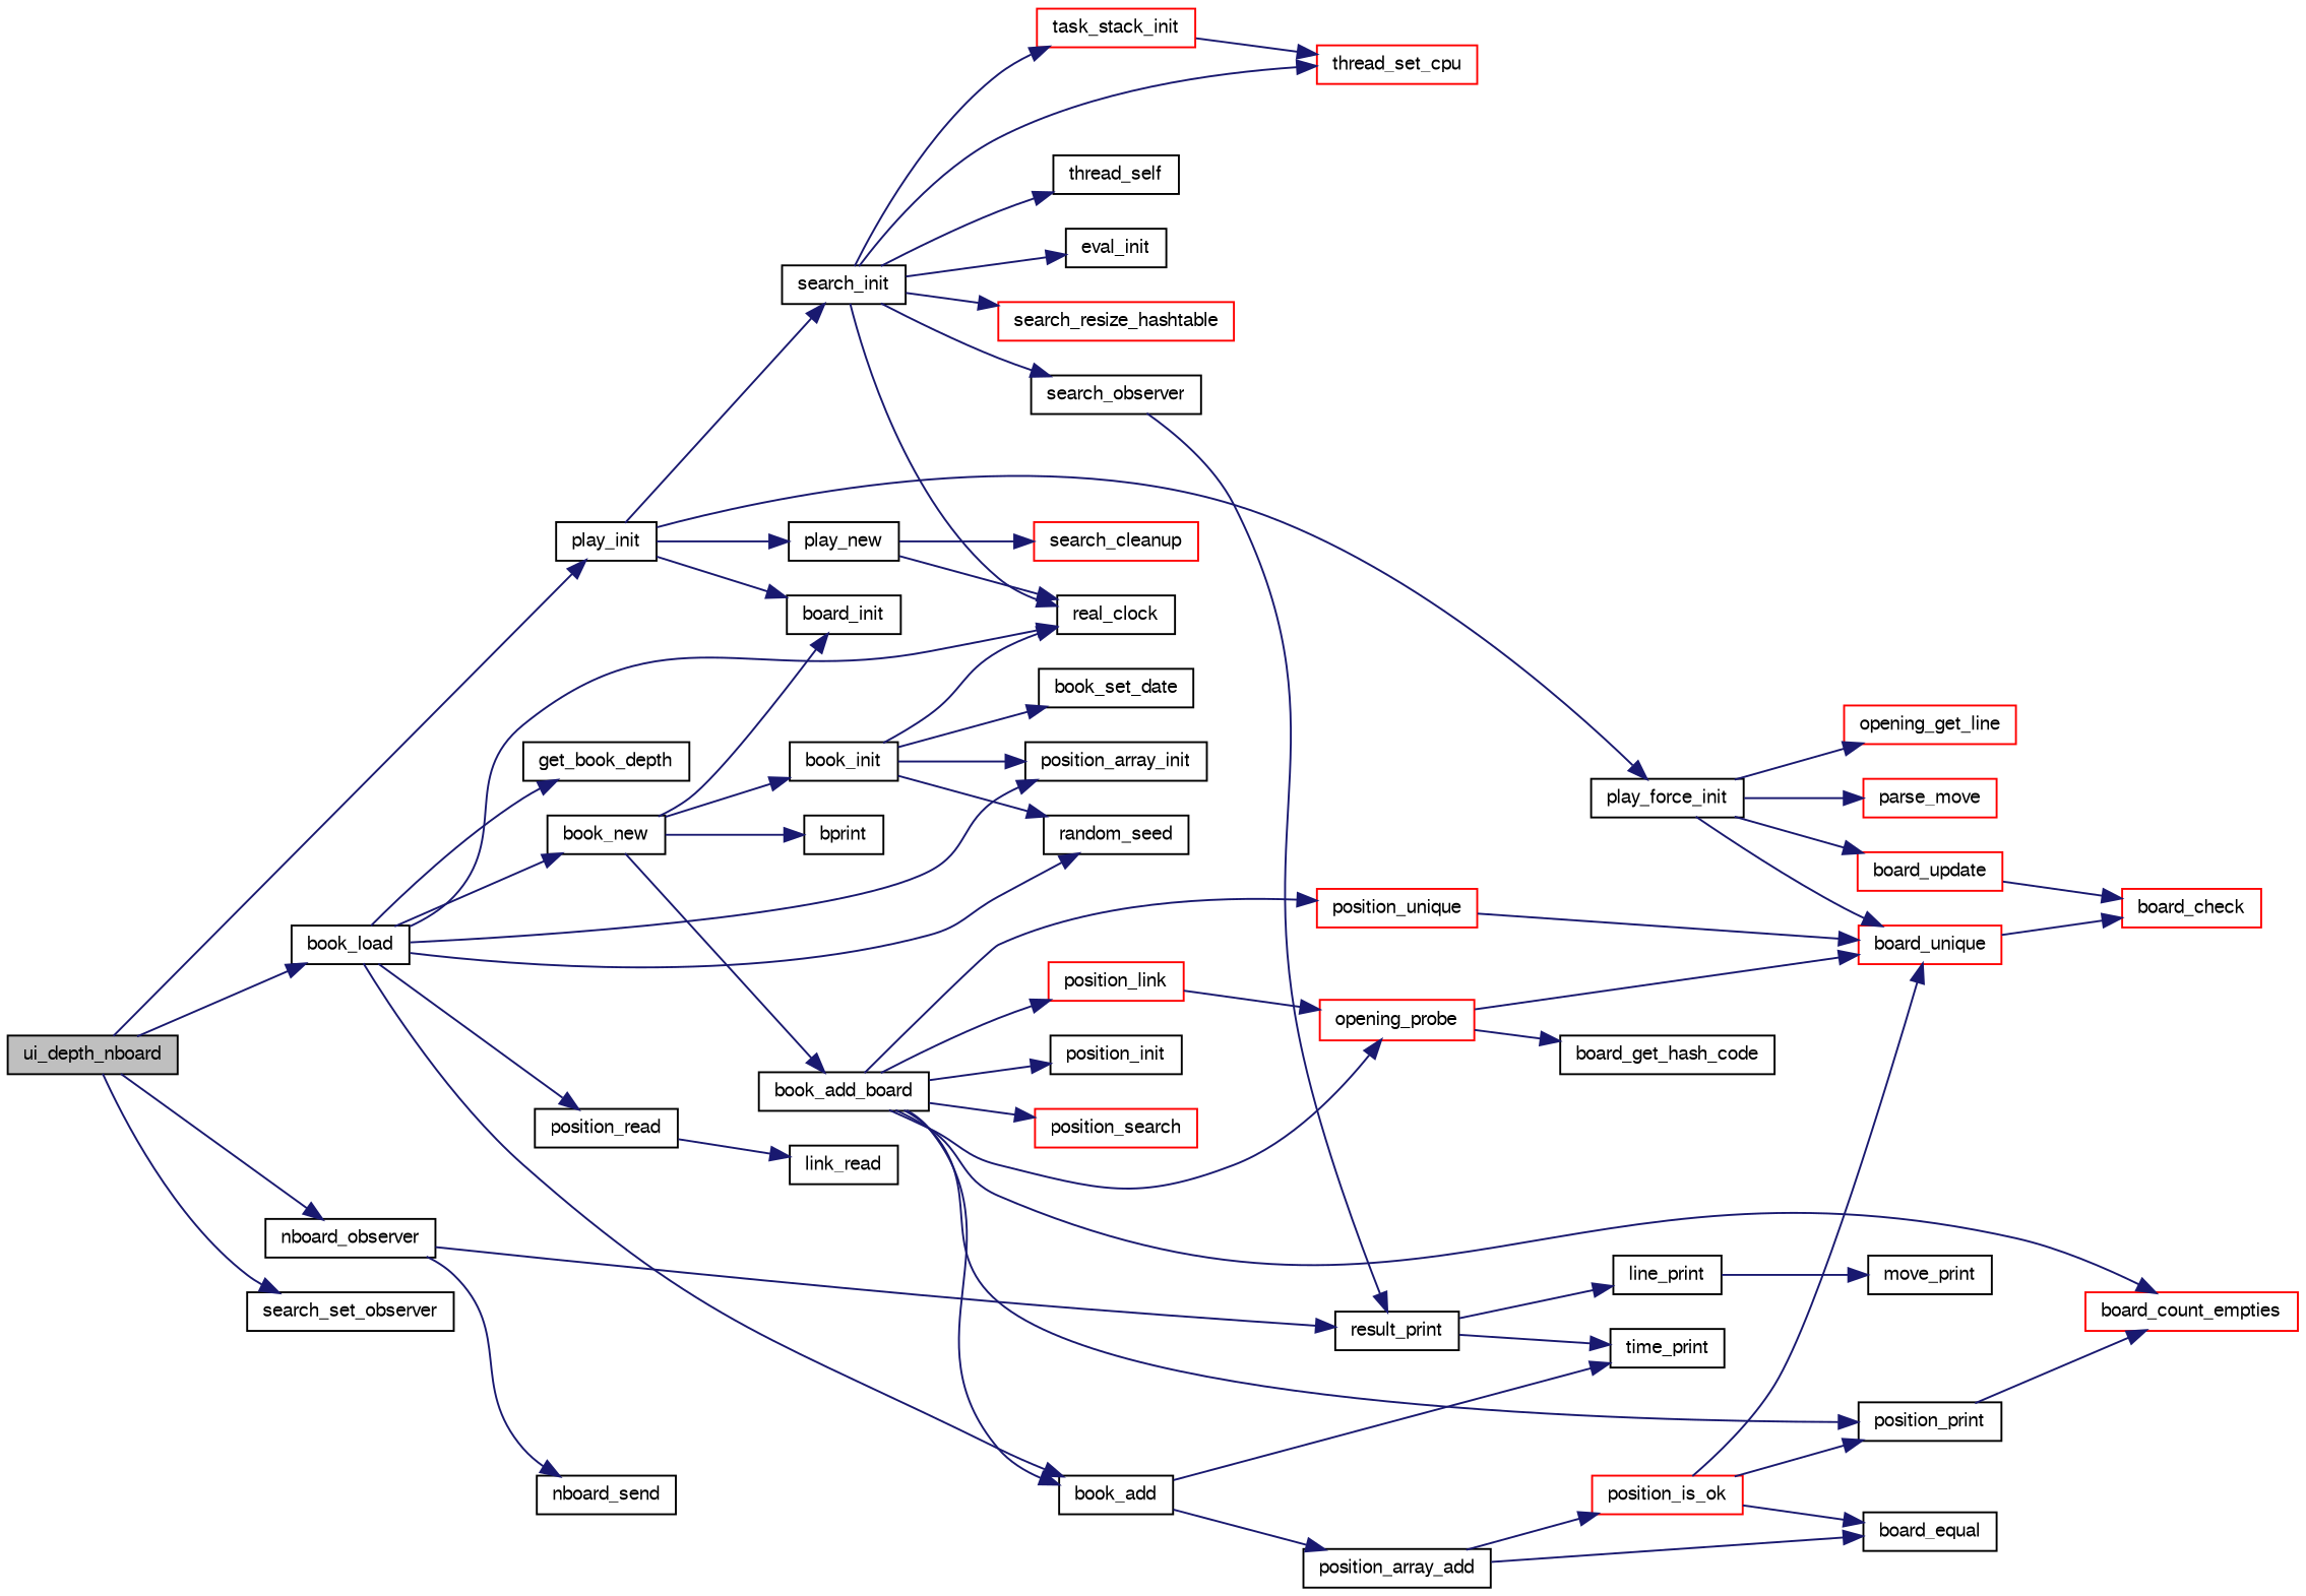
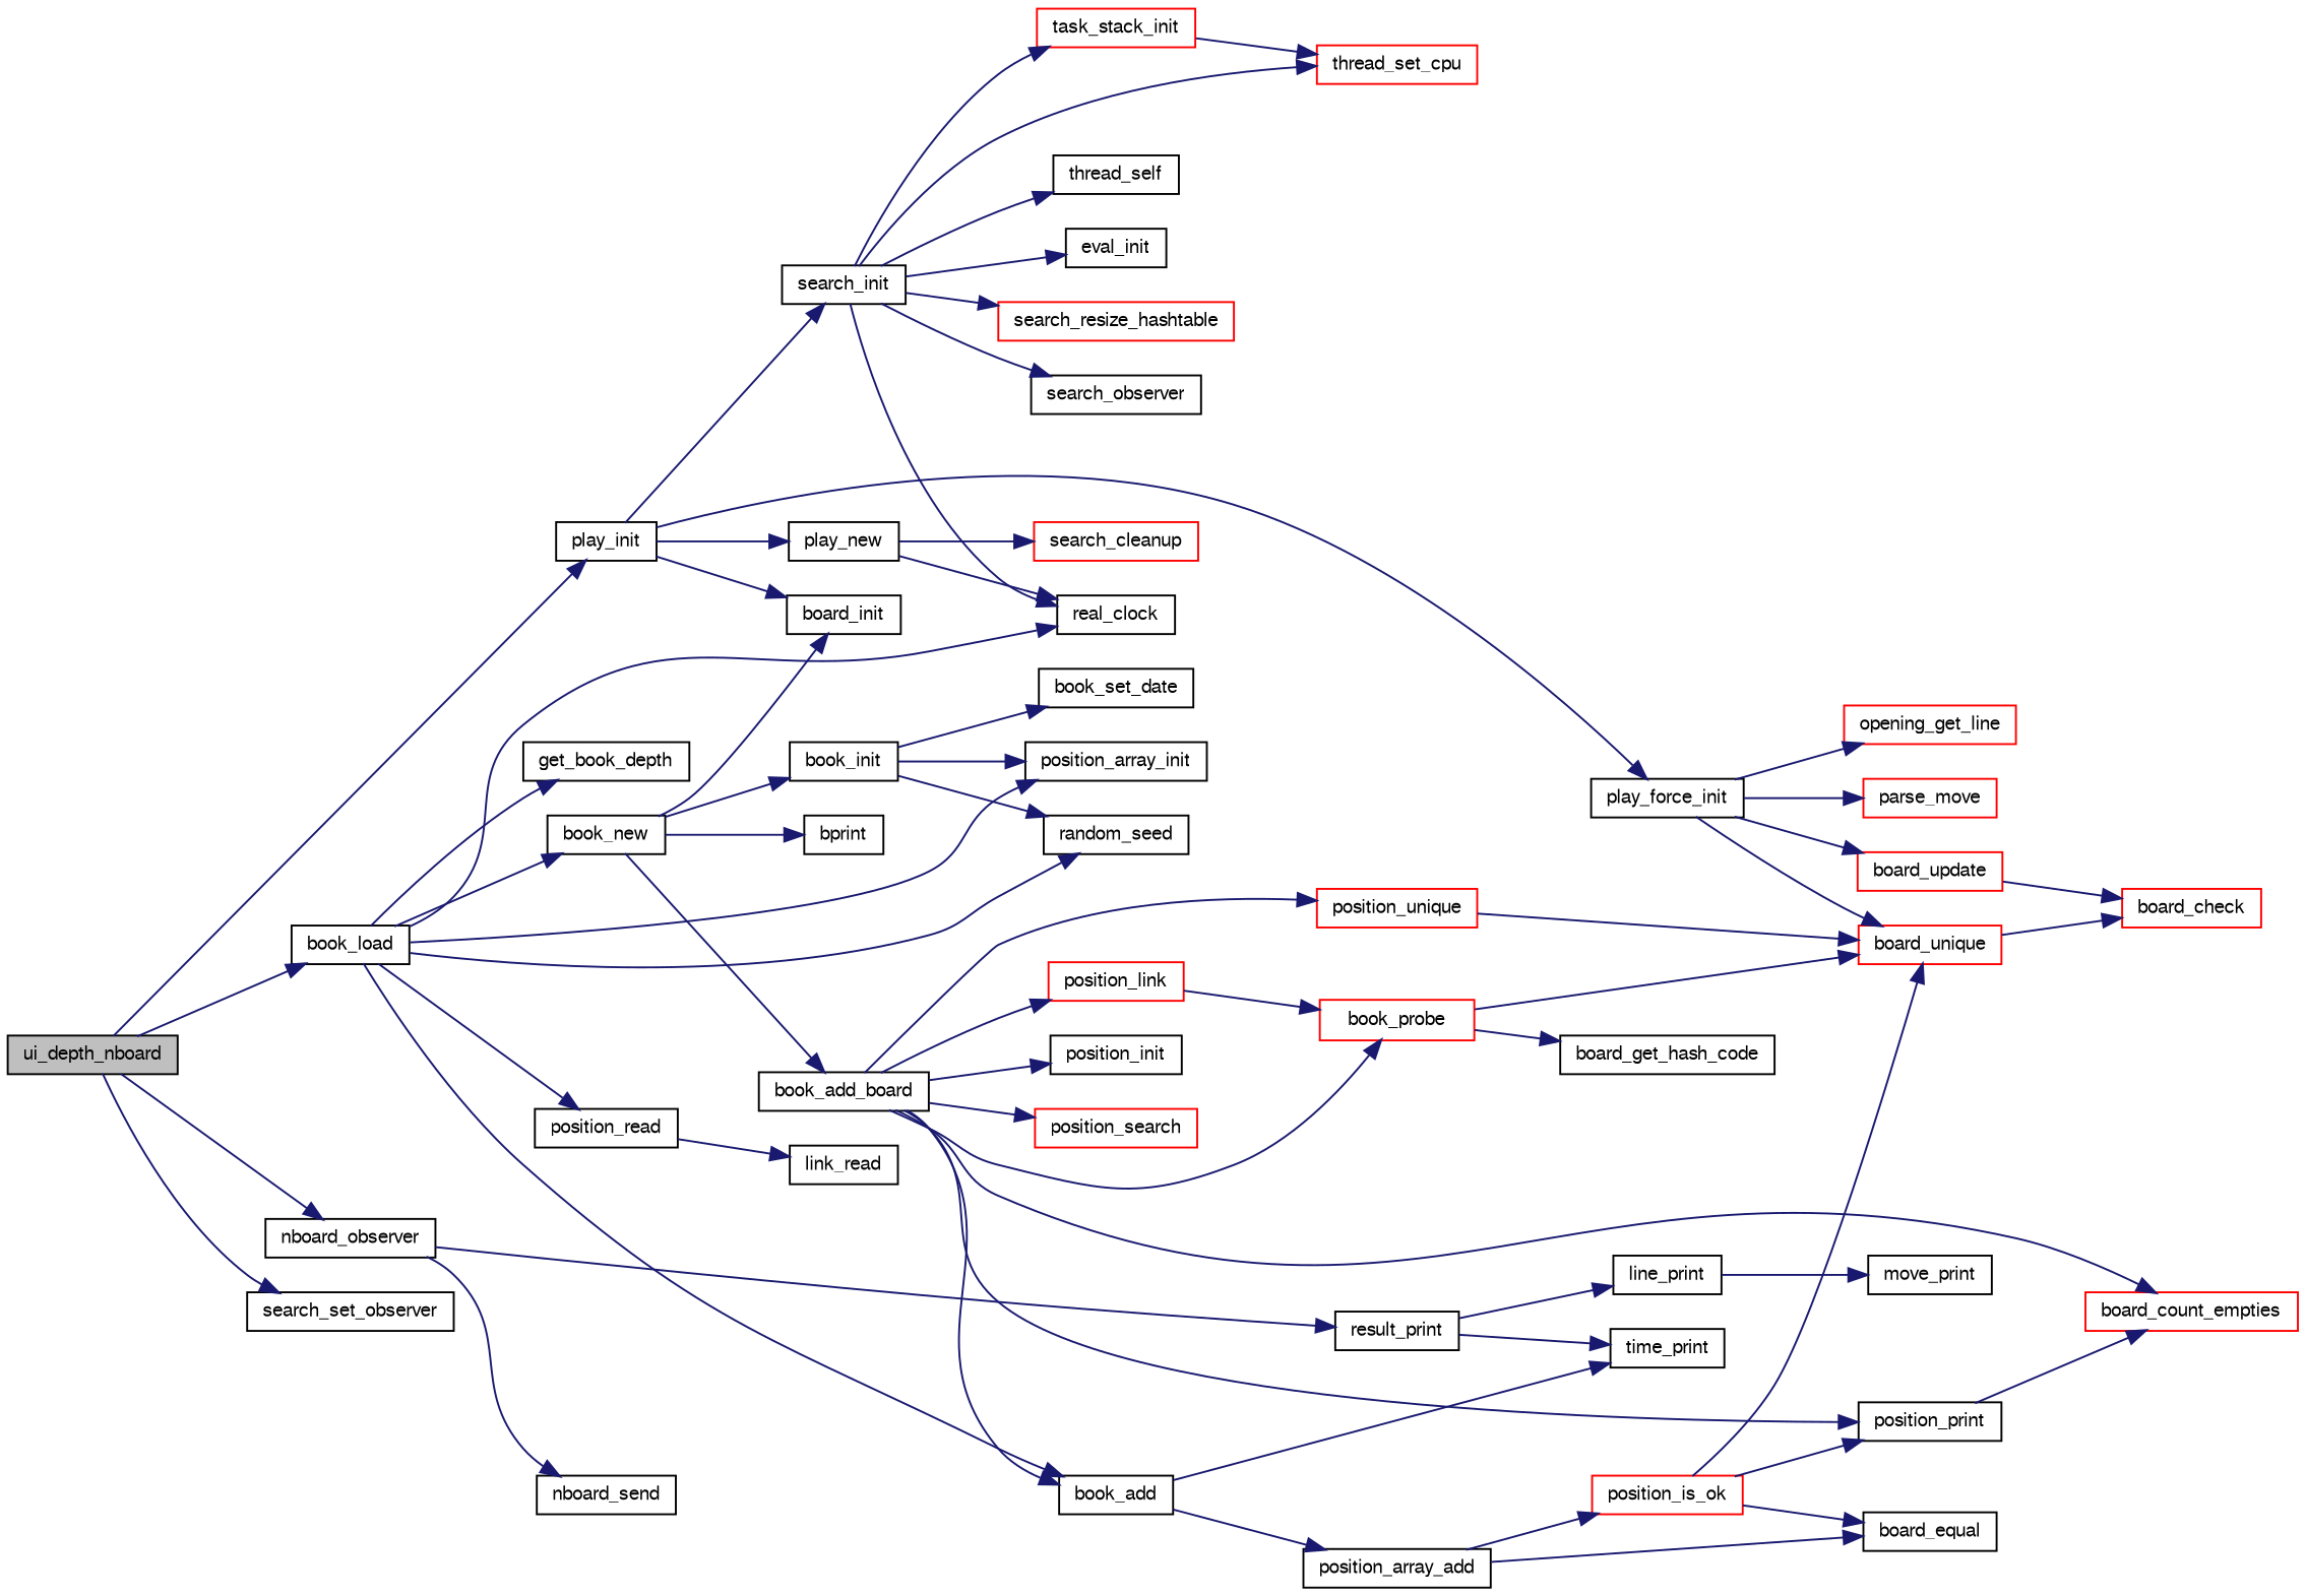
  digraph {
    rankdir=LR
    node [color=black fontname=FreeSans fontsize=10 shape=record]
    edge [color=midnightblue fontname=FreeSans fontsize=10 labelfontname=FreeSans labelfontsize=10 style=solid]
    n1 [fillcolor=grey75 fontcolor=black height=0.2 label=ui_depth_nboard style=filled width=0.4]
    n2 [height=0.2 label=book_load width=0.4]
    n3 [height=0.2 label=nboard_observer width=0.4]
    n4 [height=0.2 label=play_init width=0.4]
    n5 [height=0.2 label=search_set_observer width=0.4]
    n6 [height=0.2 label=book_add width=0.4]
    n7 [height=0.2 label=book_new width=0.4]
    n8 [height=0.2 label=position_array_init width=0.4]
    n9 [height=0.2 label=random_seed width=0.4]
    n10 [height=0.2 label=real_clock width=0.4]
    n11 [height=0.2 label=get_book_depth width=0.4]
    n12 [height=0.2 label=position_read width=0.4]
    n13 [height=0.2 label=nboard_send width=0.4]
    n14 [height=0.2 label=result_print width=0.4]
    n15 [height=0.2 label=board_init width=0.4]
    n16 [height=0.2 label=play_force_init width=0.4]
    n17 [height=0.2 label=play_new width=0.4]
    n18 [height=0.2 label=search_init width=0.4]
    n19 [height=0.2 label=position_array_add width=0.4]
    n20 [height=0.2 label=time_print width=0.4]
    n21 [height=0.2 label=book_add_board width=0.4]
    n22 [height=0.2 label=book_init width=0.4]
    n23 [height=0.2 label=bprint width=0.4]
    n24 [height=0.2 label=link_read width=0.4]
    n25 [height=0.2 label=board_get_hash_code width=0.4]
    n26 [height=0.2 label=board_equal width=0.4]
    n27 [color=red height=0.2 label=position_is_ok width=0.4]
    n28 [color=red height=0.2 label=board_check width=0.4]
    n29 [color=red height=0.2 label=board_unique width=0.4]
    n30 [height=0.2 label=position_print width=0.4]
    n31 [color=red height=0.2 label=board_count_empties width=0.4]
-   n32 [color=red height=0.2 label=opening_probe width=0.4]
+   n32 [color=red height=0.2 label=book_probe width=0.4]
    n33 [height=0.2 label=position_init width=0.4]
    n34 [color=red height=0.2 label=position_link width=0.4]
    n35 [color=red height=0.2 label=position_search width=0.4]
    n36 [color=red height=0.2 label=position_unique width=0.4]
    n37 [height=0.2 label=book_set_date width=0.4]
    n38 [height=0.2 label=line_print width=0.4]
    n39 [height=0.2 label=move_print width=0.4]
    n40 [color=red height=0.2 label=board_update width=0.4]
    n41 [color=red height=0.2 label=opening_get_line width=0.4]
    n42 [color=red height=0.2 label=parse_move width=0.4]
    n43 [color=red height=0.2 label=search_cleanup width=0.4]
    n44 [height=0.2 label=eval_init width=0.4]
    n45 [height=0.2 label=search_observer width=0.4]
    n46 [color=red height=0.2 label=search_resize_hashtable width=0.4]
    n47 [color=red height=0.2 label=task_stack_init width=0.4]
    n48 [color=red height=0.2 label=thread_set_cpu width=0.4]
    n49 [height=0.2 label=thread_self width=0.4]
    n1 -> n2
    n1 -> n3
    n1 -> n4
    n1 -> n5
    n2 -> n6
    n2 -> n7
    n2 -> n8
    n2 -> n9
    n2 -> n10
    n2 -> n11
    n2 -> n12
    n3 -> n13
    n3 -> n14
    n4 -> n15
    n4 -> n16
    n4 -> n17
    n4 -> n18
    n6 -> n19
    n6 -> n20
    n7 -> n15
    n7 -> n21
    n7 -> n22
    n7 -> n23
    n12 -> n24
    n14 -> n20
    n14 -> n38
    n16 -> n29
    n16 -> n40
    n16 -> n41
    n16 -> n42
    n17 -> n10
    n17 -> n43
    n18 -> n10
    n18 -> n44
    n18 -> n45
    n18 -> n46
    n18 -> n47
    n18 -> n48
    n18 -> n49
    n19 -> n26
    n19 -> n27
    n21 -> n6
    n21 -> n30
    n21 -> n31
    n21 -> n32
    n21 -> n33
    n21 -> n34
    n21 -> n35
    n21 -> n36
    n22 -> n8
    n22 -> n9
-   n22 -> n10
    n22 -> n37
    n27 -> n26
    n27 -> n29
    n27 -> n30
    n29 -> n28
    n30 -> n31
    n32 -> n25
    n32 -> n29
    n34 -> n32
    n36 -> n29
    n38 -> n39
    n40 -> n28
-   n45 -> n14
    n47 -> n48
  }
